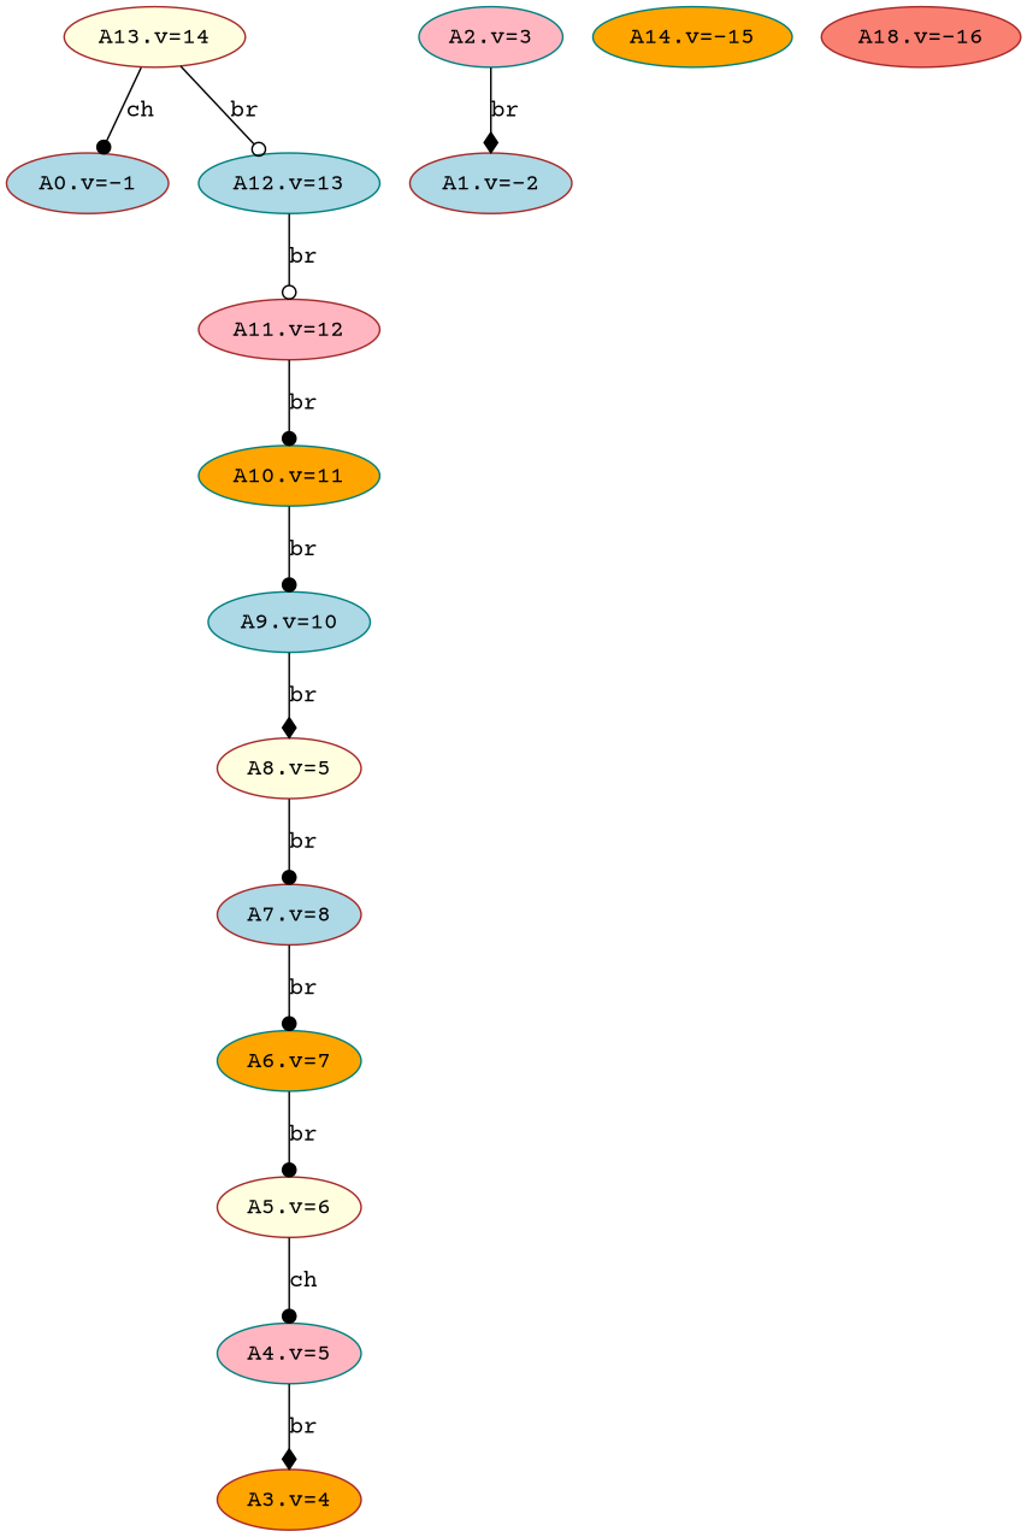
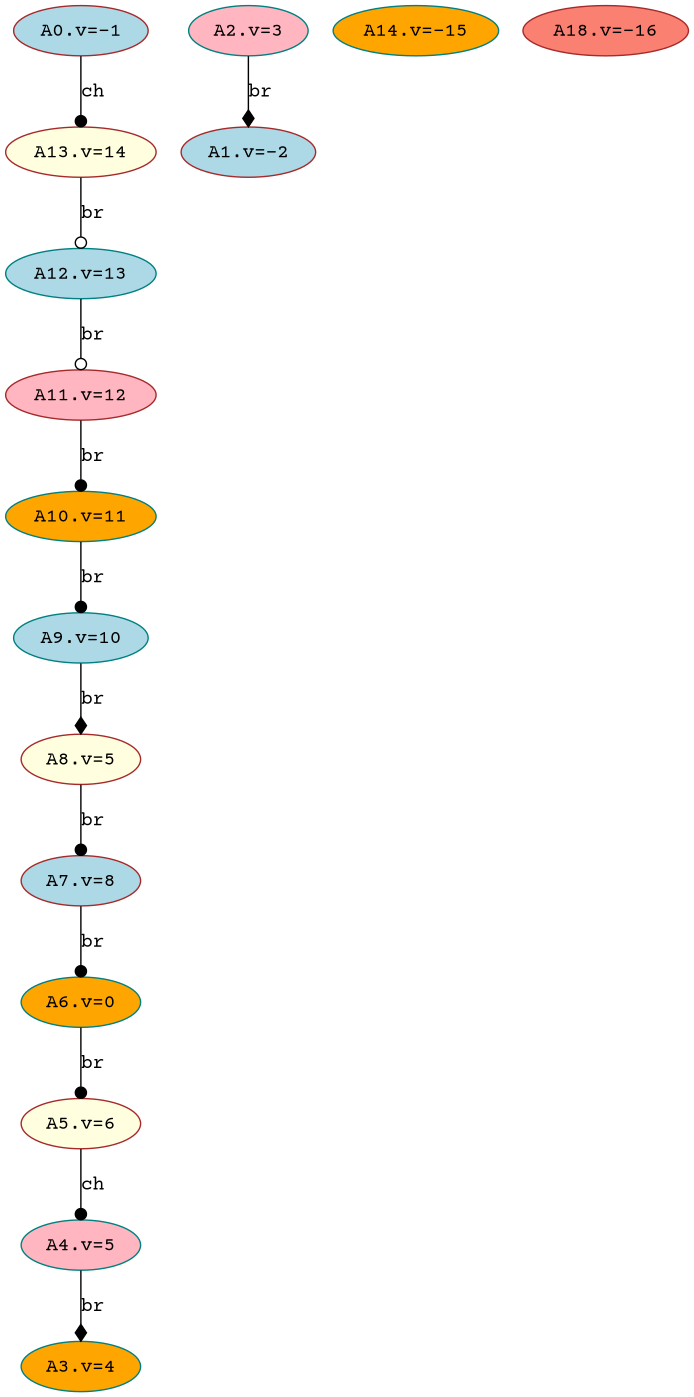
  digraph {
    fontname="Courier Prime"
    node [color=brown fillcolor=lightblue fontname="Courier Prime" style=filled]
    edge [arrowhead=dot fontname="Courier Prime"]
    n1 [label="A0.v=-1"]
    n2 [fillcolor=lightyellow label="A13.v=14"]
    n3 [color=teal label="A12.v=13"]
    n4 [label="A1.v=-2"]
    n5 [color=teal fillcolor=lightpink label="A2.v=3"]
-   n6 [fillcolor=orange label="A3.v=4"]
+   n6 [color=teal fillcolor=orange label="A3.v=4"]
    n7 [color=teal fillcolor=lightpink label="A4.v=5"]
    n8 [fillcolor=lightyellow label="A5.v=6"]
-   n9 [color=teal fillcolor=orange label="A6.v=7"]
+   n9 [color=teal fillcolor=orange label="A6.v=0"]
    n10 [label="A7.v=8"]
    n11 [fillcolor=lightyellow label="A8.v=5"]
    n12 [color=teal label="A9.v=10"]
    n13 [color=teal fillcolor=orange label="A10.v=11"]
    n14 [fillcolor=lightpink label="A11.v=12"]
    n15 [color=teal fillcolor=orange label="A14.v=-15"]
    n16 [fillcolor=salmon label="A18.v=-16"]
-   n2 -> n1 [label=ch]
+   n1 -> n2 [label=ch]
    n2 -> n3 [arrowhead=odot label=br]
    n3 -> n14 [arrowhead=odot label=br]
    n5 -> n4 [arrowhead=diamond label=br]
    n7 -> n6 [arrowhead=diamond label=br]
    n8 -> n7 [label=ch]
    n9 -> n8 [label=br]
    n10 -> n9 [label=br]
    n11 -> n10 [label=br]
    n12 -> n11 [arrowhead=diamond label=br]
    n13 -> n12 [label=br]
    n14 -> n13 [label=br]
  }
